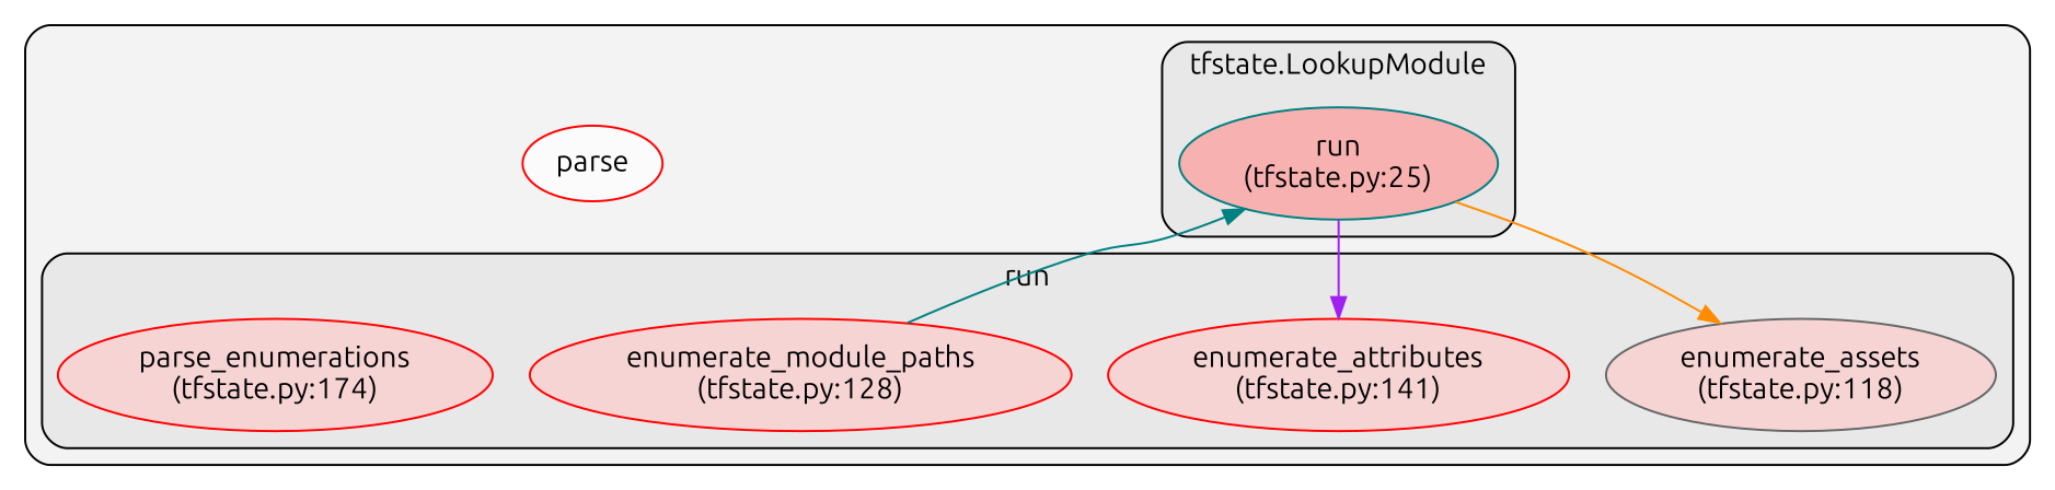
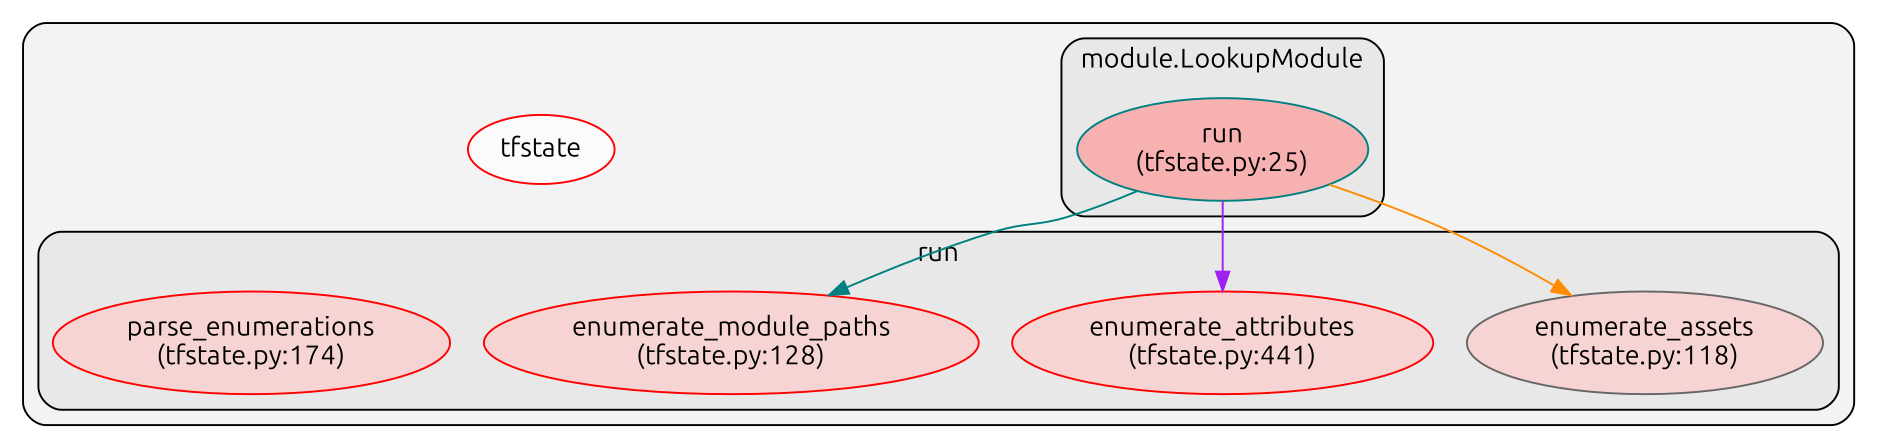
  digraph {
    clusterrank=local
    fontname=Ubuntu
    rankdir=TB
    node [color=red fillcolor="#feccccb2" fontcolor="#000000" fontname=Ubuntu group=0 style=filled]
    edge [fontname=Ubuntu style=solid]
    n1 [color=gray40 label="enumerate_assets\n(tfstate.py:118)"]
-   n2 [label="enumerate_attributes\n(tfstate.py:141)"]
+   n2 [label="enumerate_attributes\n(tfstate.py:441)"]
    n3 [label="enumerate_module_paths\n(tfstate.py:128)"]
    n4 [label="parse_enumerations\n(tfstate.py:174)"]
    n5 [color=teal fillcolor="#ff9999b2" label="run\n(tfstate.py:25)"]
-   n6 [fillcolor="#ffffffb2" label=parse]
+   n6 [fillcolor="#ffffffb2" label=tfstate]
    subgraph cluster_1 {
      fillcolor="#80808018"
      style="filled,rounded"
      n6
      subgraph cluster_2 {
        fillcolor="#80808018"
        label=run
        style="filled,rounded"
        n1
        n2
        n3
        n4
      }
      subgraph cluster_3 {
        fillcolor="#80808018"
-       label="tfstate.LookupModule"
+       label="module.LookupModule"
        style="filled,rounded"
        n5
      }
    }
    n5 -> n1 [color=darkorange]
    n5 -> n2 [color=purple]
-   n3 -> n5 [color=teal]
+   n5 -> n3 [color=teal]
  }
